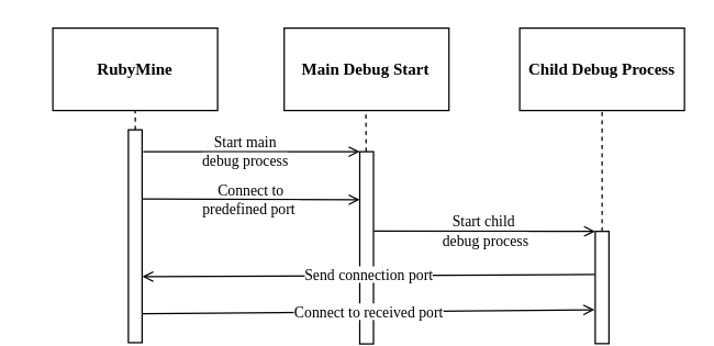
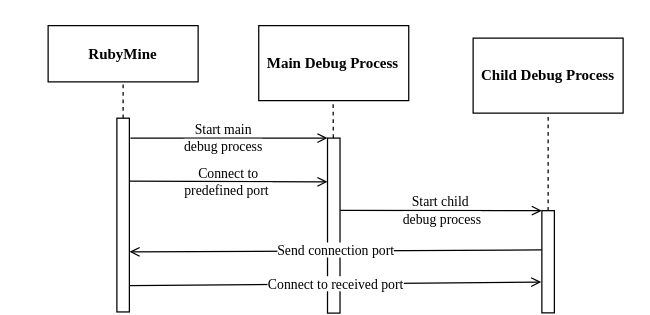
  <mxCell id="0" />
  <mxCell id="1" parent="0" />
- <mxCell id="2" value="&lt;font&gt;RubyMine&lt;/font&gt;" style="rounded=0;whiteSpace=wrap;html=1;fontFamily=Montserrat;fontSource=https%3A%2F%2Ffonts.googleapis.com%2Fcss%3Ffamily%3DMontserrat;fontStyle=1" parent="1" vertex="1"><mxGeometry x="38" y="20" width="120" height="60" as="geometry" /></mxCell>
- <mxCell id="3" value="Main&amp;nbsp;&lt;span style=&quot;background-color: initial;&quot;&gt;Debug Start&lt;/span&gt;" style="rounded=0;whiteSpace=wrap;html=1;fontFamily=Montserrat;fontSource=https%3A%2F%2Ffonts.googleapis.com%2Fcss%3Ffamily%3DMontserrat;fontStyle=1" parent="1" vertex="1"><mxGeometry x="206.49" y="20" width="120" height="60" as="geometry" /></mxCell>
- <mxCell id="4" value="Child Debug Process" style="rounded=0;whiteSpace=wrap;html=1;fontFamily=Montserrat;fontSource=https%3A%2F%2Ffonts.googleapis.com%2Fcss%3Ffamily%3DMontserrat;fontStyle=1" parent="1" vertex="1"><mxGeometry x="378" y="20" width="120" height="60" as="geometry" /></mxCell>
+ <mxCell id="2" value="&lt;font&gt;RubyMine&lt;/font&gt;" style="rounded=0;whiteSpace=wrap;html=1;fontFamily=Montserrat;fontSource=https%3A%2F%2Ffonts.googleapis.com%2Fcss%3Ffamily%3DMontserrat;fontStyle=1" parent="1" vertex="1"><mxGeometry x="38" y="20" width="120" height="45" as="geometry" /></mxCell>
+ <mxCell id="3" value="Main&amp;nbsp;&lt;span style=&quot;background-color: initial;&quot;&gt;Debug Process&lt;/span&gt;" style="rounded=0;whiteSpace=wrap;html=1;fontFamily=Montserrat;fontSource=https%3A%2F%2Ffonts.googleapis.com%2Fcss%3Ffamily%3DMontserrat;fontStyle=1" parent="1" vertex="1"><mxGeometry x="206.49" y="20" width="120" height="60" as="geometry" /></mxCell>
+ <mxCell id="4" value="Child Debug Process" style="rounded=0;whiteSpace=wrap;html=1;fontFamily=Montserrat;fontSource=https%3A%2F%2Ffonts.googleapis.com%2Fcss%3Ffamily%3DMontserrat;fontStyle=1" parent="1" vertex="1"><mxGeometry x="378" y="30" width="120" height="60" as="geometry" /></mxCell>
  <mxCell id="5" value="" style="endArrow=none;dashed=1;html=1;rounded=0;entryX=0.5;entryY=1;entryDx=0;entryDy=0;fontFamily=Montserrat;fontSource=https%3A%2F%2Ffonts.googleapis.com%2Fcss%3Ffamily%3DMontserrat;fontStyle=0" parent="1" source="8" target="2" edge="1"><mxGeometry width="50" height="50" relative="1" as="geometry"><mxPoint x="98" y="590" as="sourcePoint" /><mxPoint x="308" y="80" as="targetPoint" /></mxGeometry></mxCell>
  <mxCell id="6" value="" style="endArrow=none;dashed=1;html=1;rounded=0;entryX=0.5;entryY=1;entryDx=0;entryDy=0;fontFamily=Montserrat;fontSource=https%3A%2F%2Ffonts.googleapis.com%2Fcss%3Ffamily%3DMontserrat;fontStyle=0" parent="1" source="9" edge="1"><mxGeometry width="50" height="50" relative="1" as="geometry"><mxPoint x="265.99" y="590" as="sourcePoint" /><mxPoint x="265.99" y="80" as="targetPoint" /></mxGeometry></mxCell>
  <mxCell id="7" value="" style="endArrow=none;dashed=1;html=1;rounded=0;entryX=0.5;entryY=1;entryDx=0;entryDy=0;fontFamily=Montserrat;fontSource=https%3A%2F%2Ffonts.googleapis.com%2Fcss%3Ffamily%3DMontserrat;fontStyle=0" parent="1" edge="1" target="4" source="15"><mxGeometry width="50" height="50" relative="1" as="geometry"><mxPoint x="437.5" y="580" as="sourcePoint" /><mxPoint x="408" y="100" as="targetPoint" /></mxGeometry></mxCell>
  <mxCell id="8" value="" style="rounded=0;whiteSpace=wrap;html=1;rotation=90;fontFamily=Montserrat;fontSource=https%3A%2F%2Ffonts.googleapis.com%2Fcss%3Ffamily%3DMontserrat;fontStyle=0" parent="1" vertex="1"><mxGeometry x="20.5" y="166.56" width="155" height="10" as="geometry" /></mxCell>
  <mxCell id="9" value="" style="rounded=0;whiteSpace=wrap;html=1;rotation=90;fontFamily=Montserrat;fontSource=https%3A%2F%2Ffonts.googleapis.com%2Fcss%3Ffamily%3DMontserrat;fontStyle=0" parent="1" vertex="1"><mxGeometry x="196.51" y="174.99" width="140" height="10" as="geometry" /></mxCell>
  <mxCell id="10" value="&lt;span style=&quot;background-color: rgb(255, 255, 255);&quot;&gt;Start main&lt;/span&gt;&lt;div&gt;&lt;span style=&quot;background-color: rgb(255, 255, 255);&quot;&gt;debug process&lt;/span&gt;&lt;/div&gt;" style="endArrow=open;html=1;rounded=0;endFill=0;entryX=0;entryY=1;entryDx=0;entryDy=0;exitX=0.103;exitY=-0.085;exitDx=0;exitDy=0;exitPerimeter=0;fontFamily=Montserrat;fontSource=https%3A%2F%2Ffonts.googleapis.com%2Fcss%3Ffamily%3DMontserrat;fontStyle=0;labelBackgroundColor=none;" parent="1" source="8" target="9" edge="1"><mxGeometry x="-0.059" width="50" height="50" relative="1" as="geometry"><mxPoint x="108" y="110" as="sourcePoint" /><mxPoint x="248" y="110" as="targetPoint" /><mxPoint as="offset" /></mxGeometry></mxCell>
  <mxCell id="11" value="&lt;span style=&quot;background-color: rgb(255, 255, 255);&quot;&gt;Connect to&lt;/span&gt;&lt;div&gt;&lt;span style=&quot;background-color: rgb(255, 255, 255);&quot;&gt;predefined port&amp;nbsp;&lt;/span&gt;&lt;/div&gt;" style="endArrow=open;html=1;rounded=0;exitX=0.223;exitY=0.012;exitDx=0;exitDy=0;exitPerimeter=0;entryX=0.25;entryY=1;entryDx=0;entryDy=0;endFill=0;fontFamily=Montserrat;fontSource=https%3A%2F%2Ffonts.googleapis.com%2Fcss%3Ffamily%3DMontserrat;fontStyle=0;labelBackgroundColor=none;" parent="1" target="9" edge="1"><mxGeometry width="50" height="50" relative="1" as="geometry"><mxPoint x="102.88" y="144.49" as="sourcePoint" /><mxPoint x="252.19" y="144" as="targetPoint" /></mxGeometry></mxCell>
  <mxCell id="12" value="&lt;span style=&quot;background-color: rgb(255, 255, 255);&quot;&gt;Start child&amp;nbsp;&lt;/span&gt;&lt;div&gt;&lt;span style=&quot;background-color: rgb(255, 255, 255);&quot;&gt;debug process&lt;/span&gt;&lt;/div&gt;" style="endArrow=open;html=1;rounded=0;endFill=0;entryX=0;entryY=1;entryDx=0;entryDy=0;fontFamily=Montserrat;fontSource=https%3A%2F%2Ffonts.googleapis.com%2Fcss%3Ffamily%3DMontserrat;fontStyle=0;labelBackgroundColor=none;exitX=0.413;exitY=-0.02;exitDx=0;exitDy=0;exitPerimeter=0;" parent="1" edge="1" target="15" source="9"><mxGeometry width="50" height="50" relative="1" as="geometry"><mxPoint x="288" y="160" as="sourcePoint" /><mxPoint x="408" y="160" as="targetPoint" /></mxGeometry></mxCell>
  <mxCell id="13" value="&lt;span style=&quot;background-color: rgb(255, 255, 255);&quot;&gt;Send connection port&lt;/span&gt;" style="endArrow=open;html=1;rounded=0;entryX=0.602;entryY=0.08;entryDx=0;entryDy=0;entryPerimeter=0;endFill=0;fontFamily=Montserrat;fontSource=https%3A%2F%2Ffonts.googleapis.com%2Fcss%3Ffamily%3DMontserrat;fontStyle=0;labelBackgroundColor=none;exitX=0.25;exitY=1;exitDx=0;exitDy=0;" parent="1" edge="1"><mxGeometry width="50" height="50" relative="1" as="geometry"><mxPoint x="433.005" y="199.472" as="sourcePoint" /><mxPoint x="103.11" y="201" as="targetPoint" /></mxGeometry></mxCell>
  <mxCell id="14" value="&lt;span style=&quot;background-color: rgb(255, 255, 255);&quot;&gt;Connect to received port&lt;/span&gt;" style="endArrow=open;html=1;rounded=0;entryX=0.601;entryY=1.05;entryDx=0;entryDy=0;entryPerimeter=0;endFill=0;fontFamily=Montserrat;fontSource=https%3A%2F%2Ffonts.googleapis.com%2Fcss%3Ffamily%3DMontserrat;fontStyle=0;labelBackgroundColor=none;" parent="1" edge="1"><mxGeometry width="50" height="50" relative="1" as="geometry"><mxPoint x="103" y="228" as="sourcePoint" /><mxPoint x="432.505" y="225.167" as="targetPoint" /></mxGeometry></mxCell>
  <mxCell id="15" value="" style="rounded=0;whiteSpace=wrap;html=1;rotation=90;fontFamily=Montserrat;fontSource=https%3A%2F%2Ffonts.googleapis.com%2Fcss%3Ffamily%3DMontserrat;fontStyle=0" parent="1" vertex="1"><mxGeometry x="397.13" y="203.91" width="81.75" height="10" as="geometry" /></mxCell>
